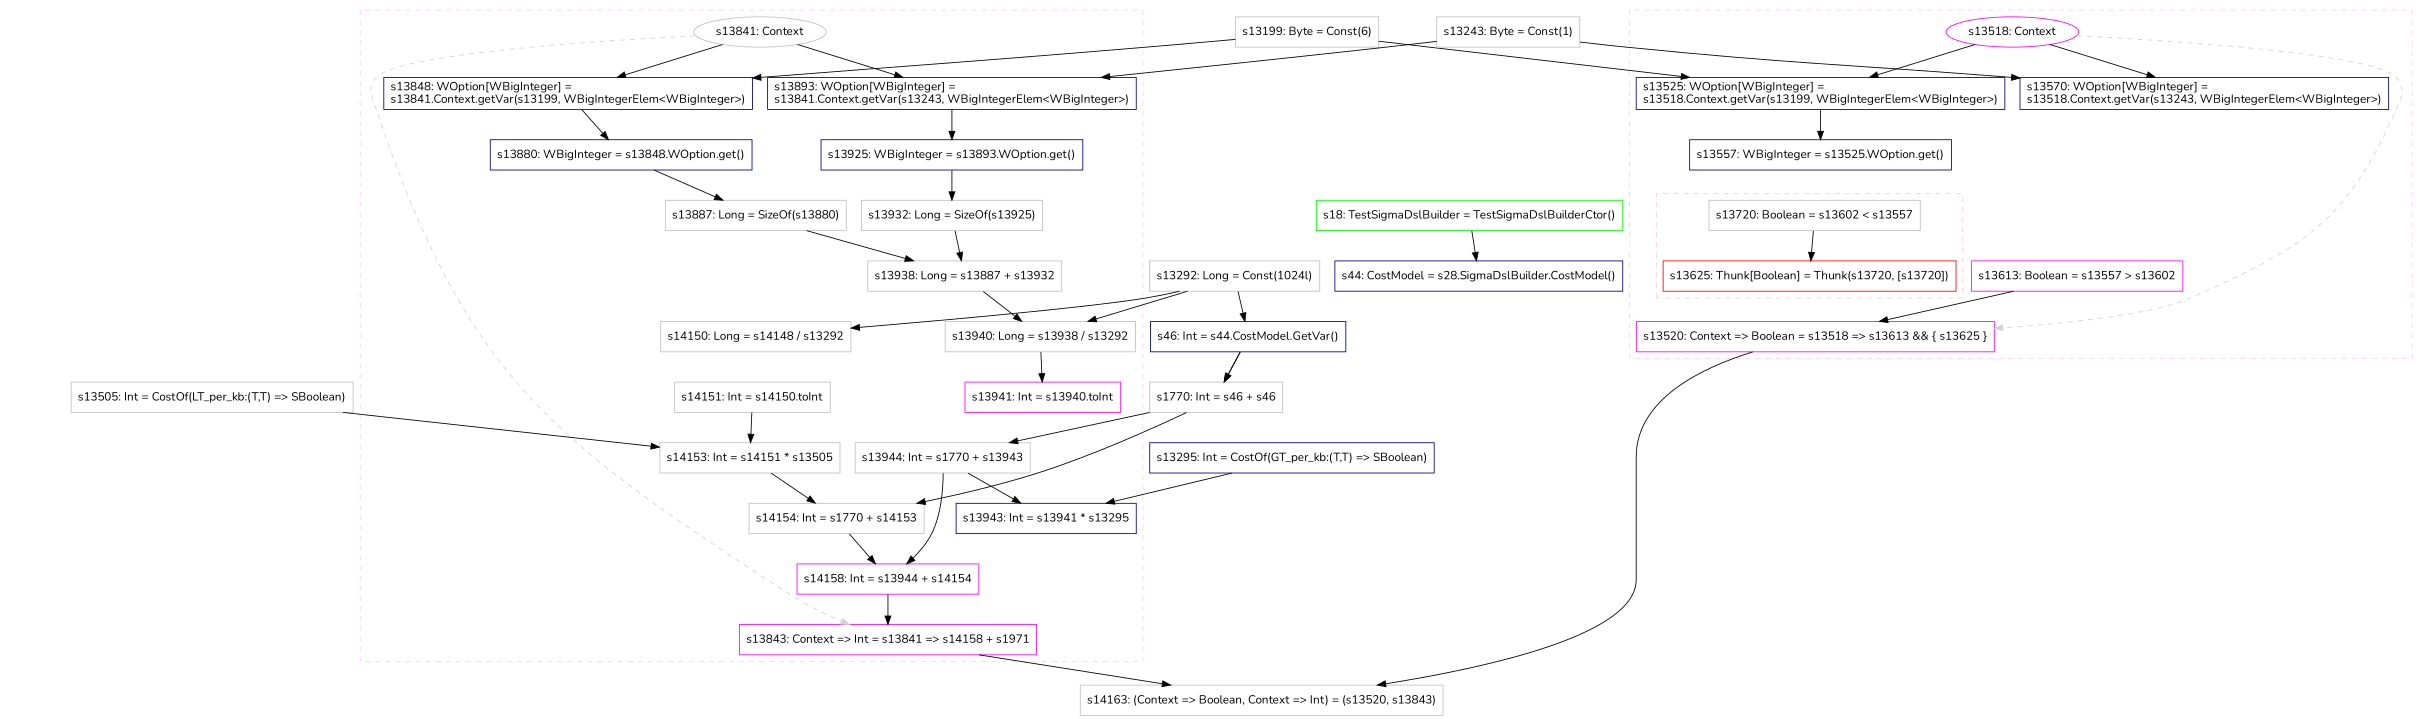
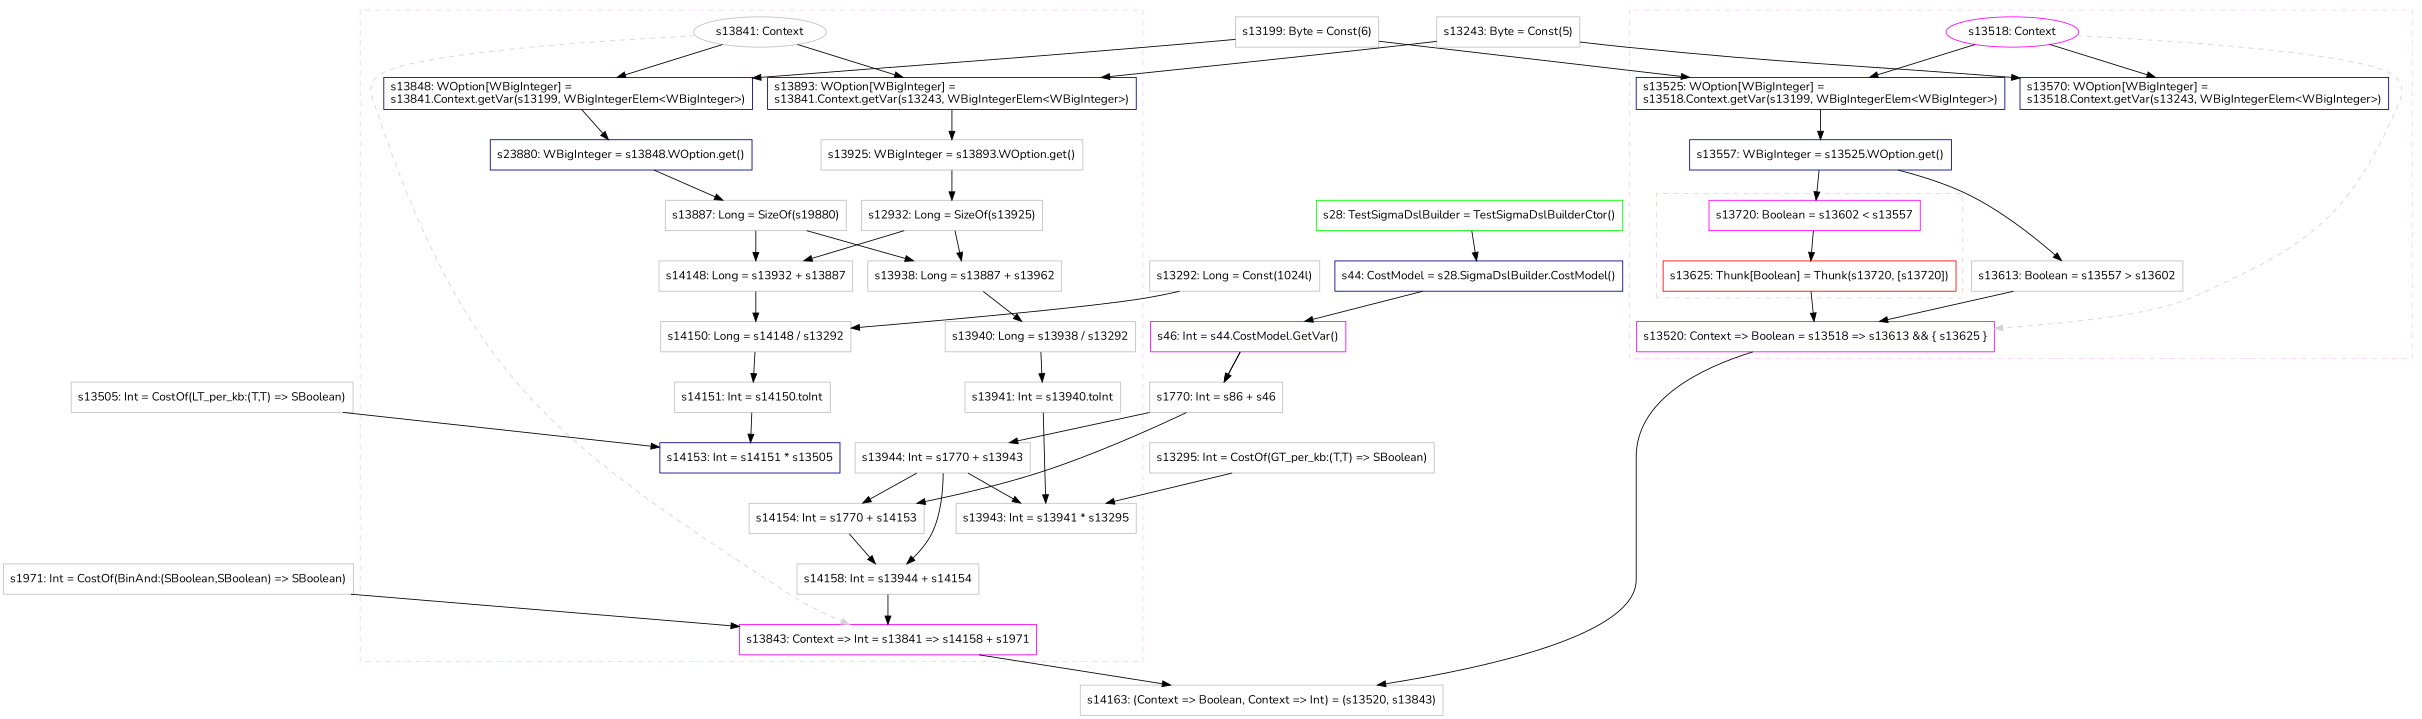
  digraph {
    concentrate=true
    fontname=Nunito
    node [color=gray fillcolor=white fontname=Nunito shape=box style=filled]
    edge [fontname=Nunito style=solid]
    n1 [color=magenta label="s13518: Context" shape=oval]
    n2 [color=magenta label="s13520: Context => Boolean = s13518 => s13613 && { s13625 }"]
    n3 [color=red label="s13625: Thunk[Boolean] = Thunk(s13720, [s13720])"]
-   n4 [label="s13720: Boolean = s13602 < s13557"]
+   n4 [color=magenta label="s13720: Boolean = s13602 < s13557"]
    n5 [color=darkblue label="s13525: WOption[WBigInteger] =\ls13518.Context.getVar(s13199, WBigIntegerElem<WBigInteger>)\l"]
    n6 [color=darkblue label="s13557: WBigInteger = s13525.WOption.get()"]
    n7 [color=darkblue label="s13570: WOption[WBigInteger] =\ls13518.Context.getVar(s13243, WBigIntegerElem<WBigInteger>)\l"]
-   n8 [color=magenta label="s13613: Boolean = s13557 > s13602"]
+   n8 [label="s13613: Boolean = s13557 > s13602"]
    n9 [label="s13841: Context" shape=oval]
    n10 [color=magenta label="s13843: Context => Int = s13841 => s14158 + s1971"]
    n11 [color=darkblue label="s13848: WOption[WBigInteger] =\ls13841.Context.getVar(s13199, WBigIntegerElem<WBigInteger>)\l"]
-   n12 [color=darkblue label="s13880: WBigInteger = s13848.WOption.get()"]
-   n13 [label="s13887: Long = SizeOf(s13880)"]
+   n12 [color=darkblue label="s23880: WBigInteger = s13848.WOption.get()"]
+   n13 [label="s13887: Long = SizeOf(s19880)"]
    n14 [color=darkblue label="s13893: WOption[WBigInteger] =\ls13841.Context.getVar(s13243, WBigIntegerElem<WBigInteger>)\l"]
-   n15 [color=darkblue label="s13925: WBigInteger = s13893.WOption.get()"]
-   n16 [label="s13932: Long = SizeOf(s13925)"]
-   n17 [label="s13938: Long = s13887 + s13932"]
+   n15 [label="s13925: WBigInteger = s13893.WOption.get()"]
+   n16 [label="s12932: Long = SizeOf(s13925)"]
+   n17 [label="s13938: Long = s13887 + s13962"]
    n18 [label="s13940: Long = s13938 / s13292"]
-   n19 [color=magenta label="s13941: Int = s13940.toInt"]
-   n20 [color=darkblue label="s13943: Int = s13941 * s13295"]
+   n19 [label="s13941: Int = s13940.toInt"]
+   n20 [label="s13943: Int = s13941 * s13295"]
    n21 [label="s13944: Int = s1770 + s13943"]
+   n22 [label="s14148: Long = s13932 + s13887"]
    n23 [label="s14150: Long = s14148 / s13292"]
    n24 [label="s14151: Int = s14150.toInt"]
-   n25 [label="s14153: Int = s14151 * s13505"]
+   n25 [color=darkblue label="s14153: Int = s14151 * s13505"]
    n26 [label="s14154: Int = s1770 + s14153"]
-   n27 [color=magenta label="s14158: Int = s13944 + s14154"]
+   n27 [label="s14158: Int = s13944 + s14154"]
    n28 [label="s14163: (Context => Boolean, Context => Int) = (s13520, s13843)"]
    n29 [label="s13199: Byte = Const(6)"]
-   n30 [label="s13243: Byte = Const(1)"]
-   n32 [color=darkblue label="s13295: Int = CostOf(GT_per_kb:(T,T) => SBoolean)"]
+   n30 [label="s13243: Byte = Const(5)"]
+   n31 [label="s1971: Int = CostOf(BinAnd:(SBoolean,SBoolean) => SBoolean)"]
+   n32 [label="s13295: Int = CostOf(GT_per_kb:(T,T) => SBoolean)"]
    n33 [label="s13292: Long = Const(1024l)"]
-   n34 [color=green label="s18: TestSigmaDslBuilder = TestSigmaDslBuilderCtor()"]
+   n34 [color=green label="s28: TestSigmaDslBuilder = TestSigmaDslBuilderCtor()"]
    n35 [color=darkblue label="s44: CostModel = s28.SigmaDslBuilder.CostModel()"]
-   n36 [color=darkblue label="s46: Int = s44.CostModel.GetVar()"]
-   n37 [label="s1770: Int = s46 + s46"]
+   n36 [color=magenta label="s46: Int = s44.CostModel.GetVar()"]
+   n37 [label="s1770: Int = s86 + s46"]
    n38 [label="s13505: Int = CostOf(LT_per_kb:(T,T) => SBoolean)"]
    subgraph cluster_1 {
      color="#FFCCFF"
      style=dashed
      n5
      n6
      n7
      n8
      subgraph sub_2 {
        color="#FFCCFF"
        rank=source
        style=dashed
        n1
      }
      subgraph sub_3 {
        color="#FFCCFF"
        rank=sink
        style=dashed
        n2
      }
      subgraph cluster_4 {
        color="#FFCCCC"
        style=dashed
        n4
        subgraph sub_5 {
          color="#FFCCCC"
          rank=sink
          style=dashed
          n3
        }
      }
    }
    subgraph cluster_6 {
      color="#FFCCFF"
      style=dashed
      n11
      n12
      n13
      n14
      n15
      n16
      n17
      n18
      n19
      n20
      n21
+     n22
      n23
      n24
      n25
      n26
      n27
      subgraph sub_7 {
        color="#FFCCFF"
        rank=source
        style=dashed
        n9
      }
      subgraph sub_8 {
        color="#FFCCFF"
        rank=sink
        style=dashed
        n10
      }
    }
    n1 -> n2 [color=lightgray style=dashed weight=0]
    n1 -> n5
    n1 -> n7
    n2 -> n28
+   n3 -> n2
    n4 -> n3
    n5 -> n6
+   n6 -> n4
+   n6 -> n8
    n8 -> n2
    n9 -> n10 [color=lightgray style=dashed weight=0]
    n9 -> n11
    n9 -> n14
    n10 -> n28
    n11 -> n12
    n12 -> n13
    n13 -> n17
+   n13 -> n22
    n14 -> n15
    n15 -> n16
    n16 -> n17
+   n16 -> n22
    n17 -> n18
    n18 -> n19
+   n19 -> n20
    n21 -> n20
    n21 -> n27
+   n22 -> n23
+   n23 -> n24
    n24 -> n25
-   n25 -> n26
+   n21 -> n26
    n26 -> n27
    n27 -> n10
    n29 -> n5
    n29 -> n11
    n30 -> n7
    n30 -> n14
+   n31 -> n10
    n32 -> n20
-   n33 -> n18
    n33 -> n23
    n34 -> n35
-   n33 -> n36
+   n35 -> n36
    n36 -> n37
    n36 -> n37
    n37 -> n21
    n37 -> n26
    n38 -> n25
  }
